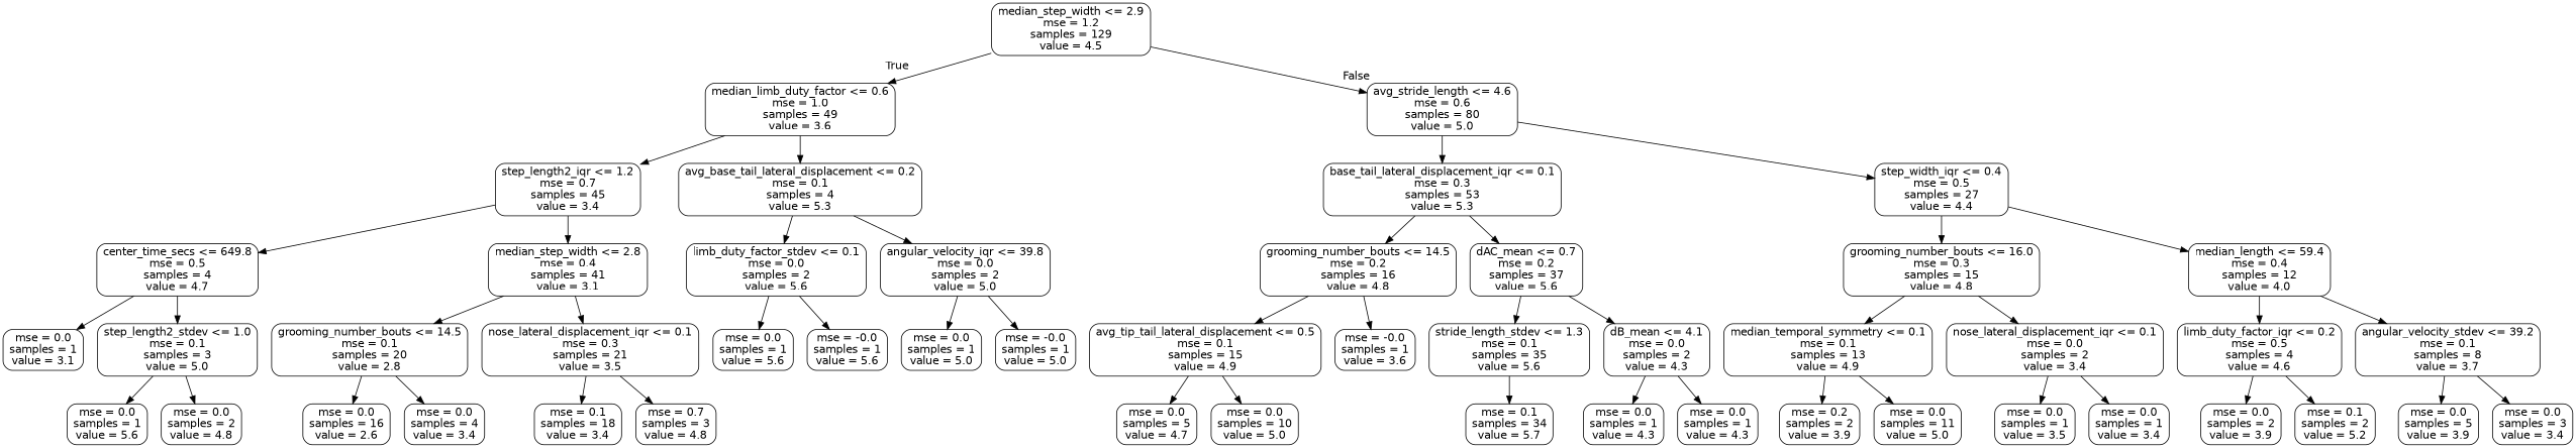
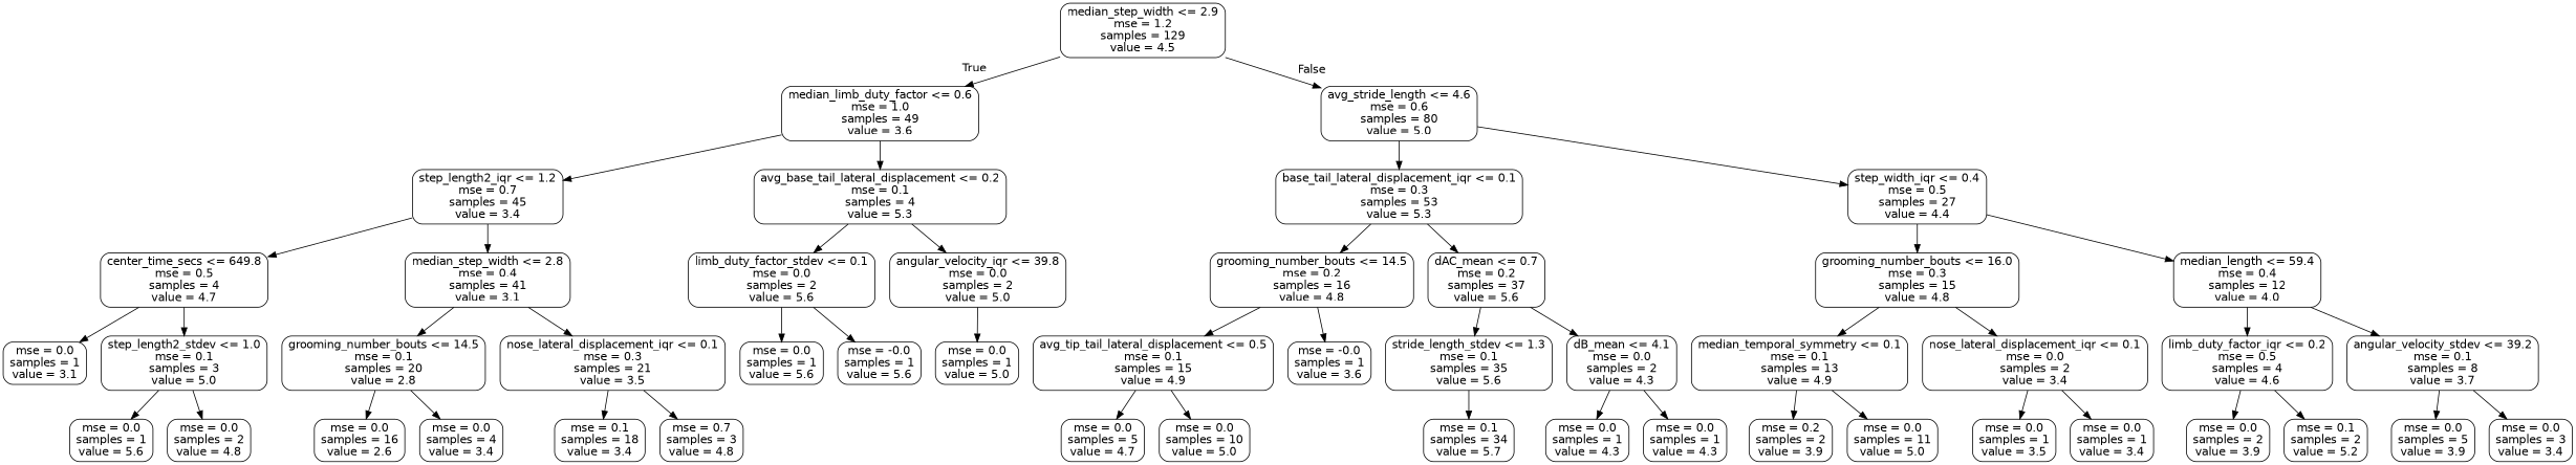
  digraph {
    node [color=black fontname=helvetica shape=box style=rounded]
    edge [fontname=helvetica]
    n1 [label="median_step_width <= 2.9\nmse = 1.2\nsamples = 129\nvalue = 4.5"]
    n2 [label="median_limb_duty_factor <= 0.6\nmse = 1.0\nsamples = 49\nvalue = 3.6"]
    n3 [label="avg_stride_length <= 4.6\nmse = 0.6\nsamples = 80\nvalue = 5.0"]
    n4 [label="step_length2_iqr <= 1.2\nmse = 0.7\nsamples = 45\nvalue = 3.4"]
    n5 [label="avg_base_tail_lateral_displacement <= 0.2\nmse = 0.1\nsamples = 4\nvalue = 5.3"]
    n6 [label="base_tail_lateral_displacement_iqr <= 0.1\nmse = 0.3\nsamples = 53\nvalue = 5.3"]
    n7 [label="step_width_iqr <= 0.4\nmse = 0.5\nsamples = 27\nvalue = 4.4"]
    n8 [label="center_time_secs <= 649.8\nmse = 0.5\nsamples = 4\nvalue = 4.7"]
    n9 [label="median_step_width <= 2.8\nmse = 0.4\nsamples = 41\nvalue = 3.1"]
    n10 [label="limb_duty_factor_stdev <= 0.1\nmse = 0.0\nsamples = 2\nvalue = 5.6"]
    n11 [label="angular_velocity_iqr <= 39.8\nmse = 0.0\nsamples = 2\nvalue = 5.0"]
    n12 [label="mse = 0.0\nsamples = 1\nvalue = 3.1"]
    n13 [label="step_length2_stdev <= 1.0\nmse = 0.1\nsamples = 3\nvalue = 5.0"]
    n14 [label="grooming_number_bouts <= 14.5\nmse = 0.1\nsamples = 20\nvalue = 2.8"]
    n15 [label="nose_lateral_displacement_iqr <= 0.1\nmse = 0.3\nsamples = 21\nvalue = 3.5"]
    n16 [label="mse = 0.0\nsamples = 1\nvalue = 5.6"]
    n17 [label="mse = 0.0\nsamples = 2\nvalue = 4.8"]
    n18 [label="mse = 0.0\nsamples = 16\nvalue = 2.6"]
    n19 [label="mse = 0.0\nsamples = 4\nvalue = 3.4"]
    n20 [label="mse = 0.1\nsamples = 18\nvalue = 3.4"]
    n21 [label="mse = 0.7\nsamples = 3\nvalue = 4.8"]
    n22 [label="mse = 0.0\nsamples = 1\nvalue = 5.6"]
    n23 [label="mse = -0.0\nsamples = 1\nvalue = 5.6"]
    n24 [label="mse = 0.0\nsamples = 1\nvalue = 5.0"]
-   n25 [label="mse = -0.0\nsamples = 1\nvalue = 5.0"]
    n26 [label="grooming_number_bouts <= 14.5\nmse = 0.2\nsamples = 16\nvalue = 4.8"]
    n27 [label="dAC_mean <= 0.7\nmse = 0.2\nsamples = 37\nvalue = 5.6"]
    n28 [label="grooming_number_bouts <= 16.0\nmse = 0.3\nsamples = 15\nvalue = 4.8"]
    n29 [label="median_length <= 59.4\nmse = 0.4\nsamples = 12\nvalue = 4.0"]
    n30 [label="avg_tip_tail_lateral_displacement <= 0.5\nmse = 0.1\nsamples = 15\nvalue = 4.9"]
    n31 [label="mse = -0.0\nsamples = 1\nvalue = 3.6"]
    n32 [label="stride_length_stdev <= 1.3\nmse = 0.1\nsamples = 35\nvalue = 5.6"]
    n33 [label="dB_mean <= 4.1\nmse = 0.0\nsamples = 2\nvalue = 4.3"]
    n34 [label="mse = 0.0\nsamples = 5\nvalue = 4.7"]
    n35 [label="mse = 0.0\nsamples = 10\nvalue = 5.0"]
    n36 [label="mse = 0.1\nsamples = 34\nvalue = 5.7"]
    n37 [label="mse = 0.0\nsamples = 1\nvalue = 4.3"]
    n38 [label="mse = 0.0\nsamples = 1\nvalue = 4.3"]
    n39 [label="median_temporal_symmetry <= 0.1\nmse = 0.1\nsamples = 13\nvalue = 4.9"]
    n40 [label="nose_lateral_displacement_iqr <= 0.1\nmse = 0.0\nsamples = 2\nvalue = 3.4"]
    n41 [label="limb_duty_factor_iqr <= 0.2\nmse = 0.5\nsamples = 4\nvalue = 4.6"]
    n42 [label="angular_velocity_stdev <= 39.2\nmse = 0.1\nsamples = 8\nvalue = 3.7"]
    n43 [label="mse = 0.2\nsamples = 2\nvalue = 3.9"]
    n44 [label="mse = 0.0\nsamples = 11\nvalue = 5.0"]
    n45 [label="mse = 0.0\nsamples = 1\nvalue = 3.5"]
    n46 [label="mse = 0.0\nsamples = 1\nvalue = 3.4"]
    n47 [label="mse = 0.0\nsamples = 2\nvalue = 3.9"]
    n48 [label="mse = 0.1\nsamples = 2\nvalue = 5.2"]
    n49 [label="mse = 0.0\nsamples = 5\nvalue = 3.9"]
    n50 [label="mse = 0.0\nsamples = 3\nvalue = 3.4"]
    n1 -> n2 [headlabel=True labelangle=45 labeldistance=2.5]
    n1 -> n3 [headlabel=False labelangle=-45 labeldistance=2.5]
    n2 -> n4
    n2 -> n5
    n3 -> n6
    n3 -> n7
    n4 -> n8
    n4 -> n9
    n5 -> n10
    n5 -> n11
    n6 -> n26
    n6 -> n27
    n7 -> n28
    n7 -> n29
    n8 -> n12
    n8 -> n13
    n9 -> n14
    n9 -> n15
    n10 -> n22
    n10 -> n23
    n11 -> n24
-   n11 -> n25
    n13 -> n16
    n13 -> n17
    n14 -> n18
    n14 -> n19
    n15 -> n20
    n15 -> n21
    n26 -> n30
    n26 -> n31
    n27 -> n32
    n27 -> n33
    n28 -> n39
    n28 -> n40
    n29 -> n41
    n29 -> n42
    n30 -> n34
    n30 -> n35
    n32 -> n36
    n33 -> n37
    n33 -> n38
    n39 -> n43
    n39 -> n44
    n40 -> n45
    n40 -> n46
    n41 -> n47
    n41 -> n48
    n42 -> n49
    n42 -> n50
  }
